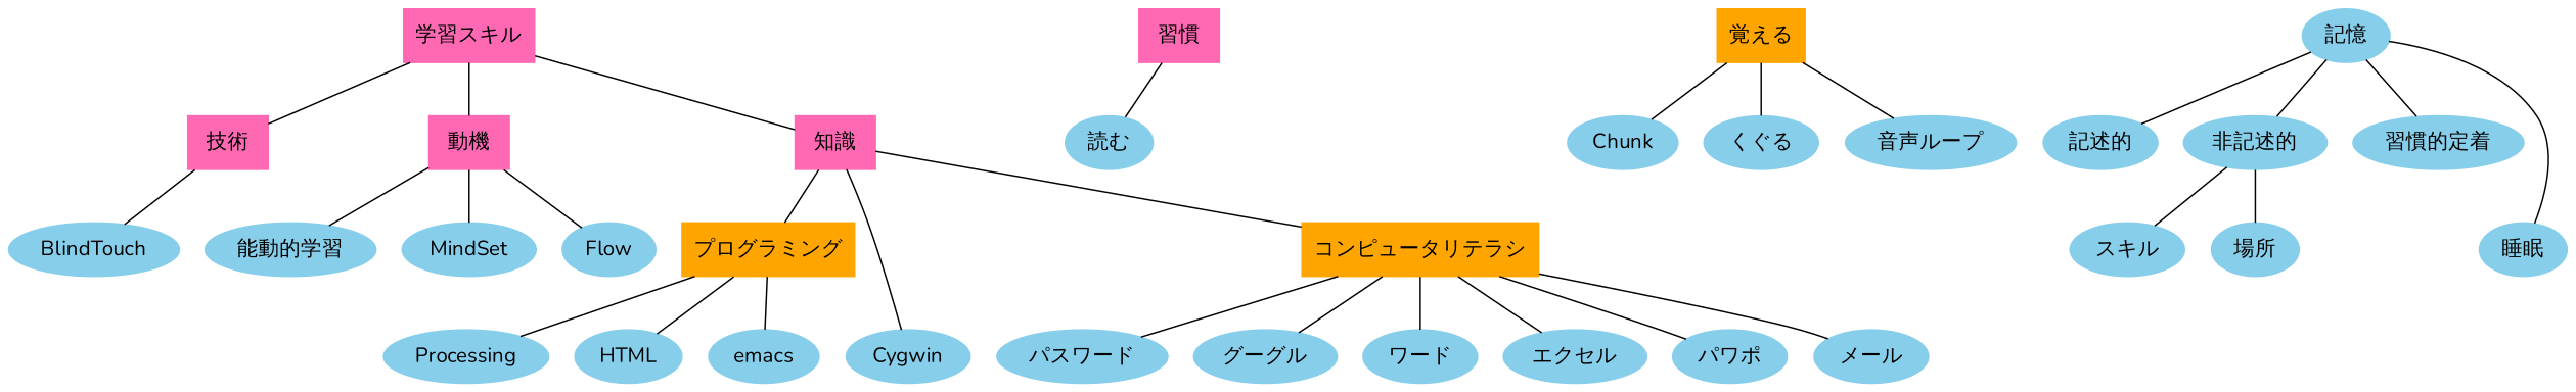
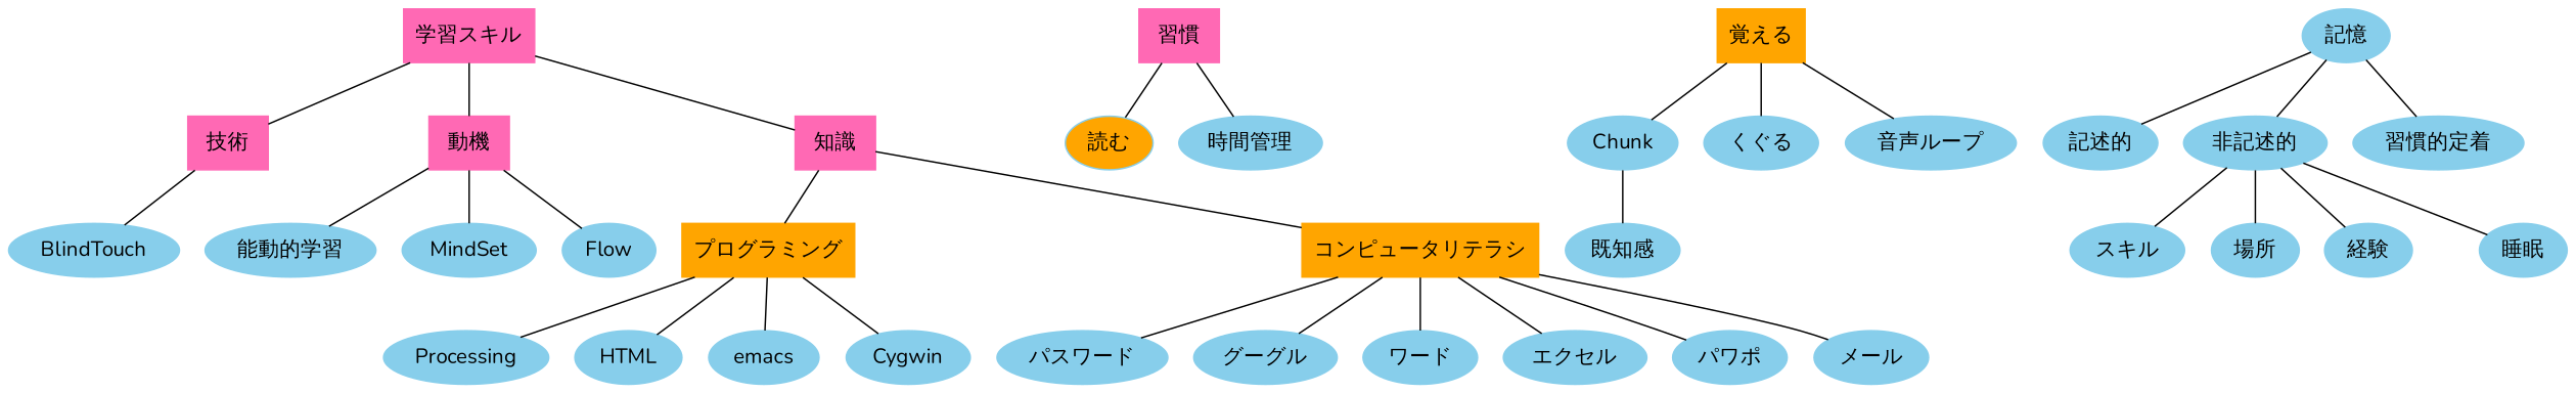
  graph {
    fontname=Nunito
    node [color=skyblue fontname=Nunito shape=ellipse style=filled]
    edge [fontname=Nunito]
    "学習スキル" [color=hotpink shape=box]
    "技術" [color=hotpink link="http://ist.ksc.kwansei.ac.jp/~nishitani/?SQ3R" shape=box]
    "動機" [color=hotpink link="http://ist.ksc.kwansei.ac.jp/~nishitani/?MindSet%26Flow" shape=box]
    "知識" [color=hotpink link="http://ist.ksc.kwansei.ac.jp/~nishitani/?KnowledgeStructure-I" shape=box]
    BlindTouch
    "習慣" [color=hotpink link="http://ist.ksc.kwansei.ac.jp/~nishitani/?FixingMemory" shape=box]
-   "読む"
+   "読む" [fillcolor=orange]
+   "時間管理"
    "能動的学習"
    MindSet
    Flow
    "プログラミング" [color=orange shape=box]
    "コンピュータリテラシ" [color=orange shape=box]
    "覚える" [color=orange shape=box]
    Chunk
    "くぐる"
    "音声ループ"
    Processing
    HTML
    Cygwin
    emacs
    "パスワード"
    "グーグル"
    "ワード"
    "エクセル"
    "パワポ"
    "メール"
+   "既知感"
    "記憶"
    "記述的"
    "非記述的"
    "習慣的定着"
    "睡眠"
    "スキル"
    "場所"
+   "経験"
    "学習スキル" -- "技術"
    "学習スキル" -- "動機"
    "学習スキル" -- "知識"
    "技術" -- BlindTouch
    "動機" -- "能動的学習"
    "動機" -- MindSet
    "動機" -- Flow
    "知識" -- "プログラミング"
    "知識" -- "コンピュータリテラシ"
    "習慣" -- "読む"
+   "習慣" -- "時間管理"
    "プログラミング" -- Processing
    "プログラミング" -- HTML
-   "知識" -- Cygwin
+   "プログラミング" -- Cygwin
    "プログラミング" -- emacs
    "コンピュータリテラシ" -- "パスワード"
    "コンピュータリテラシ" -- "グーグル"
    "コンピュータリテラシ" -- "ワード"
    "コンピュータリテラシ" -- "エクセル"
    "コンピュータリテラシ" -- "パワポ"
    "コンピュータリテラシ" -- "メール"
    "覚える" -- Chunk
    "覚える" -- "くぐる"
    "覚える" -- "音声ループ"
+   Chunk -- "既知感"
    "記憶" -- "記述的"
    "記憶" -- "非記述的"
    "記憶" -- "習慣的定着"
-   "記憶" -- "睡眠"
+   "非記述的" -- "睡眠"
    "非記述的" -- "スキル"
    "非記述的" -- "場所"
+   "非記述的" -- "経験"
  }
